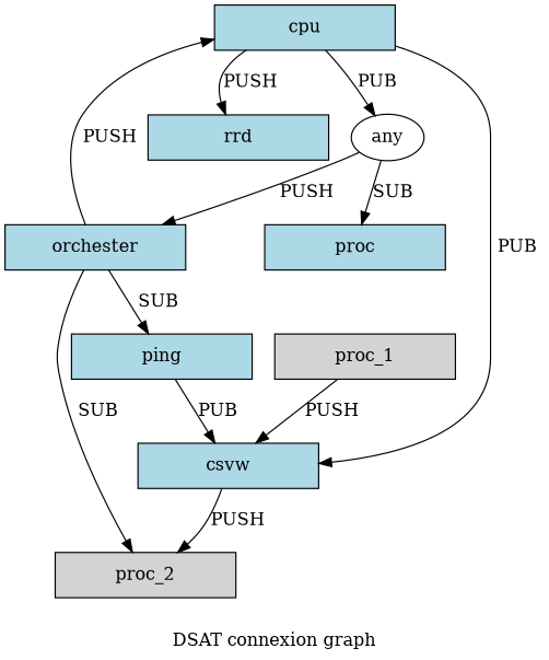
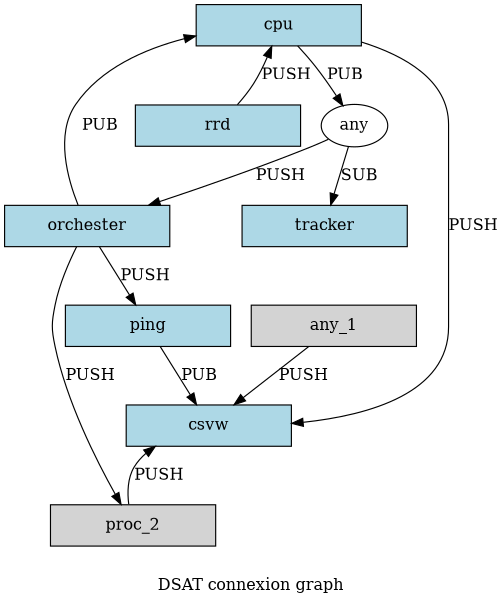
  digraph {
    fontsize=14
    label="DSAT connexion graph"
    labeljust=t
    labelloc=b
    rankdir=TB
    ranksep=0.5
    node [fillcolor=lightblue fixedsize=True shape=rectangle style=filled]
    edge [arrowhead=normal]
    cpu [height=0.5 width=2]
    csvw [height=0.5 width=2]
    rrd [height=0.5 width=2]
    any [height=0.51389 width=0.80556 fillcolor="" fixedsize="" shape="" style=""]
    ping [height=0.5 width=2]
-   tracker [height=0.5 width=2 label=proc]
+   tracker [height=0.5 width=2]
    orchester [height=0.5 width=2]
    proc_2 [fillcolor=lightgray height=0.5 width=2]
-   proc_1 [fillcolor=lightgray height=0.5 width=2]
-   cpu -> csvw [label=PUB]
-   cpu -> rrd [label=PUSH]
+   proc_1 [fillcolor=lightgray height=0.5 width=2 label=any_1]
+   cpu -> csvw [label=PUSH]
+   rrd -> cpu [label=PUSH]
    cpu -> any [label=PUB]
    any -> tracker [label=SUB]
    any -> orchester [label=PUSH]
    ping -> csvw [label=PUB]
-   orchester -> cpu [label=PUSH]
-   orchester -> ping [label=SUB]
-   orchester -> proc_2 [label=SUB]
-   csvw -> proc_2 [label=PUSH]
+   orchester -> cpu [label=PUB]
+   orchester -> ping [label=PUSH]
+   orchester -> proc_2 [label=PUSH]
+   proc_2 -> csvw [label=PUSH]
    proc_1 -> csvw [label=PUSH]
  }
